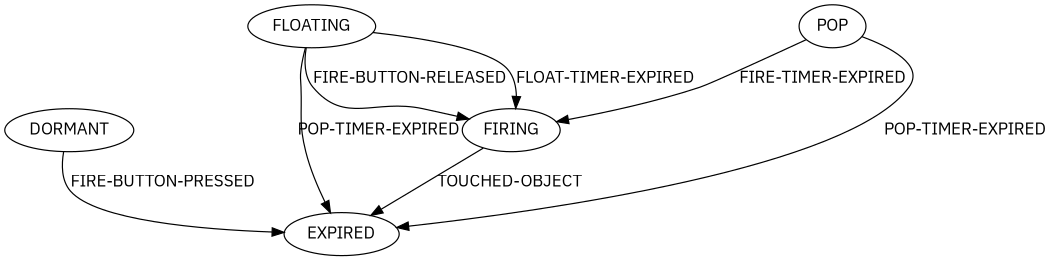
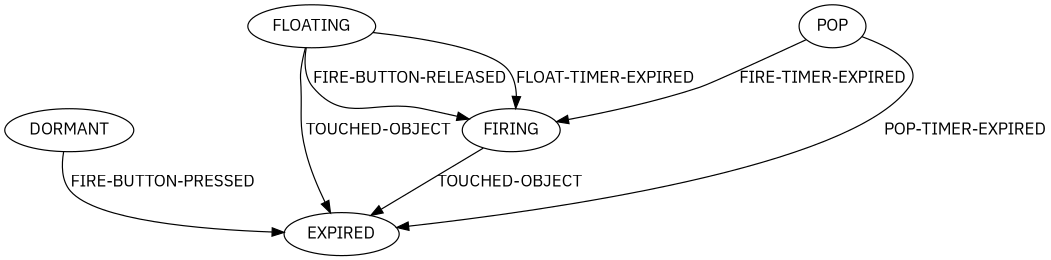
  digraph {
    fontname="IBM Plex Sans"
    node [fontname="IBM Plex Sans"]
    edge [fontname="IBM Plex Sans"]
    DORMANT
    EXPIRED
    FLOATING
    FIRING
    POP
    DORMANT -> EXPIRED [label="FIRE-BUTTON-PRESSED"]
-   FLOATING -> EXPIRED [label="POP-TIMER-EXPIRED"]
+   FLOATING -> EXPIRED [label="TOUCHED-OBJECT"]
    FLOATING -> FIRING [label="FIRE-BUTTON-RELEASED"]
    FLOATING -> FIRING [label="FLOAT-TIMER-EXPIRED"]
    FIRING -> EXPIRED [label="TOUCHED-OBJECT"]
    POP -> EXPIRED [label="POP-TIMER-EXPIRED"]
    POP -> FIRING [label="FIRE-TIMER-EXPIRED"]
  }
